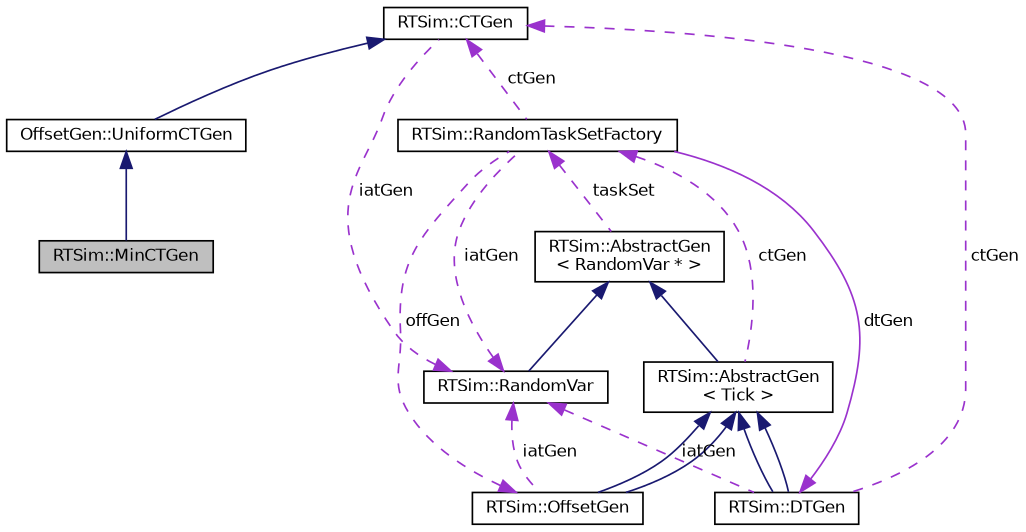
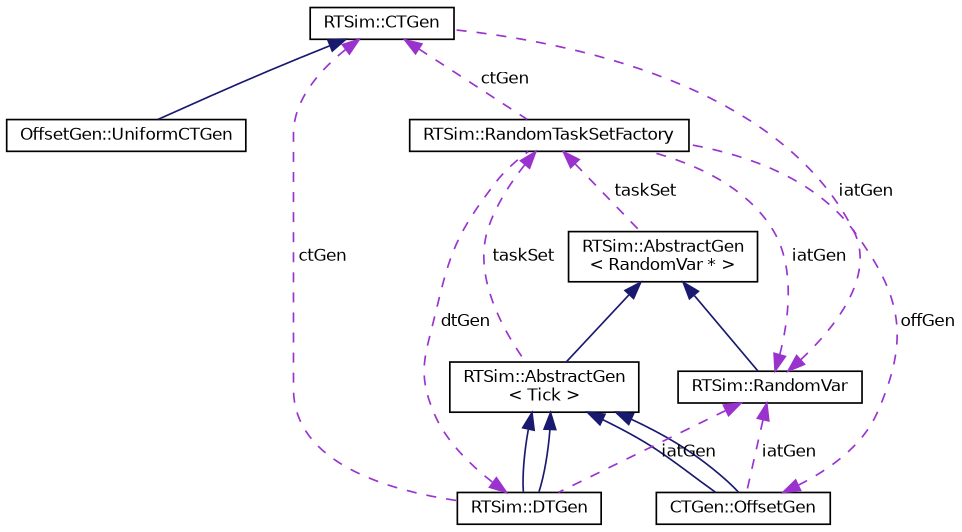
  digraph {
    node [color=black fillcolor=white fontname=Helvetica fontsize=10 shape=record style=filled]
    edge [color=darkorchid3 dir=back fontname=Helvetica fontsize=10 labelfontname=Helvetica labelfontsize=10 style=dashed]
-   n1 [fillcolor=grey75 fontcolor=black height=0.2 label="RTSim::MinCTGen" width=0.4]
    n2 [height=0.2 label="OffsetGen::UniformCTGen" width=0.4]
    n3 [height=0.2 label="RTSim::CTGen" width=0.4]
    n4 [height=0.2 label="RTSim::RandomTaskSetFactory" width=0.4]
    n5 [height=0.2 label="RTSim::DTGen" width=0.4]
    n6 [height=0.2 label="RTSim::AbstractGen\l\< RandomVar * \>" width=0.4]
    n7 [height=0.2 label="RTSim::AbstractGen\l\< Tick \>" width=0.4]
    n8 [height=0.2 label="RTSim::RandomVar" width=0.4]
-   n9 [height=0.2 label="RTSim::OffsetGen" width=0.4]
-   n2 -> n1 [color=midnightblue style=solid]
+   n9 [height=0.2 label="CTGen::OffsetGen" width=0.4]
    n3 -> n2 [color=midnightblue style=solid]
    n3 -> n4 [label=" ctGen"]
    n3 -> n5 [label=" ctGen"]
    n4 -> n6 [label=" taskSet"]
-   n4 -> n7 [label=" ctGen"]
-   n5 -> n4 [label=" dtGen" style=solid]
+   n4 -> n7 [label=" taskSet"]
+   n5 -> n4 [label=" dtGen"]
    n6 -> n7 [color=midnightblue style=solid]
    n6 -> n8 [color=midnightblue style=solid]
    n7 -> n5 [color=midnightblue style=solid]
    n7 -> n5 [color=midnightblue style=solid]
    n7 -> n9 [color=midnightblue style=solid]
    n7 -> n9 [color=midnightblue style=solid]
    n8 -> n3 [label=" iatGen"]
    n8 -> n4 [label=" iatGen"]
    n8 -> n5 [label=" iatGen"]
    n8 -> n9 [label=" iatGen"]
    n9 -> n4 [label=" offGen"]
  }
